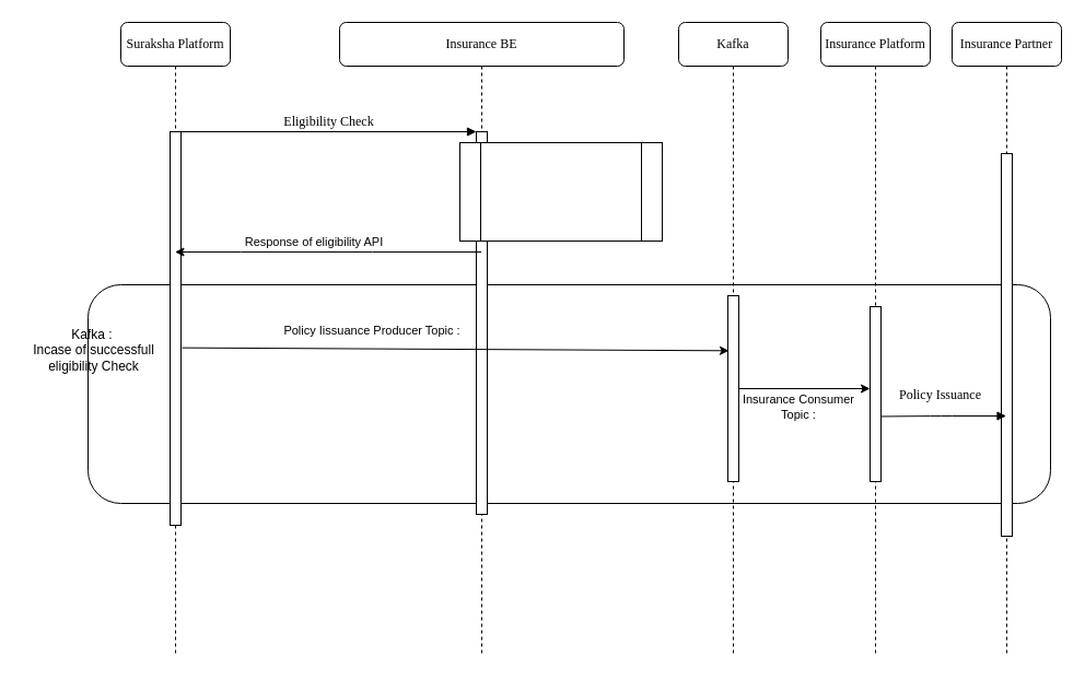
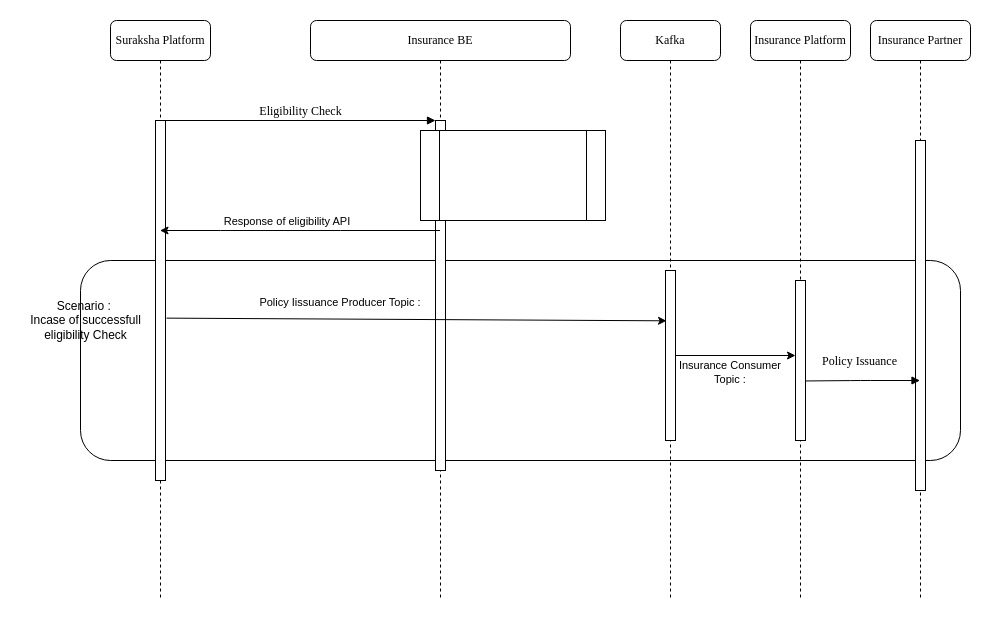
  <mxCell id="0" />
  <mxCell id="1" parent="0" />
  <mxCell id="2" value="" style="rounded=1;whiteSpace=wrap;html=1;" vertex="1" parent="1"><mxGeometry x="80" y="260" width="880" height="200" as="geometry" /></mxCell>
  <mxCell id="3" value="Insurance BE" style="shape=umlLifeline;perimeter=lifelinePerimeter;whiteSpace=wrap;html=1;container=1;collapsible=0;recursiveResize=0;outlineConnect=0;rounded=1;shadow=0;comic=0;labelBackgroundColor=none;strokeWidth=1;fontFamily=Verdana;fontSize=12;align=center;" parent="1" vertex="1"><mxGeometry x="310" y="20" width="260" height="580" as="geometry" /></mxCell>
  <mxCell id="4" value="" style="html=1;points=[];perimeter=orthogonalPerimeter;rounded=0;shadow=0;comic=0;labelBackgroundColor=none;strokeWidth=1;fontFamily=Verdana;fontSize=12;align=center;" parent="3" vertex="1"><mxGeometry x="125" y="100" width="10" height="350" as="geometry" /></mxCell>
  <mxCell id="5" value="" style="shape=process;whiteSpace=wrap;html=1;backgroundOutline=1;" vertex="1" parent="3"><mxGeometry x="110" y="110" width="185" height="90" as="geometry" /></mxCell>
  <mxCell id="6" value="Kafka" style="shape=umlLifeline;perimeter=lifelinePerimeter;whiteSpace=wrap;html=1;container=1;collapsible=0;recursiveResize=0;outlineConnect=0;rounded=1;shadow=0;comic=0;labelBackgroundColor=none;strokeWidth=1;fontFamily=Verdana;fontSize=12;align=center;" parent="1" vertex="1"><mxGeometry x="620" y="20" width="100" height="580" as="geometry" /></mxCell>
  <mxCell id="7" value="" style="html=1;points=[];perimeter=orthogonalPerimeter;rounded=0;shadow=0;comic=0;labelBackgroundColor=none;strokeWidth=1;fontFamily=Verdana;fontSize=12;align=center;" parent="6" vertex="1"><mxGeometry x="45" y="250" width="10" height="170" as="geometry" /></mxCell>
  <mxCell id="8" value="Insurance Partner" style="shape=umlLifeline;perimeter=lifelinePerimeter;whiteSpace=wrap;html=1;container=1;collapsible=0;recursiveResize=0;outlineConnect=0;rounded=1;shadow=0;comic=0;labelBackgroundColor=none;strokeWidth=1;fontFamily=Verdana;fontSize=12;align=center;" parent="1" vertex="1"><mxGeometry x="870" y="20" width="100" height="580" as="geometry" /></mxCell>
  <mxCell id="9" value="" style="html=1;points=[];perimeter=orthogonalPerimeter;rounded=0;shadow=0;comic=0;labelBackgroundColor=none;strokeWidth=1;fontFamily=Verdana;fontSize=12;align=center;" parent="8" vertex="1"><mxGeometry x="45" y="120" width="10" height="350" as="geometry" /></mxCell>
  <mxCell id="10" value="Suraksha Platform" style="shape=umlLifeline;perimeter=lifelinePerimeter;whiteSpace=wrap;html=1;container=1;collapsible=0;recursiveResize=0;outlineConnect=0;rounded=1;shadow=0;comic=0;labelBackgroundColor=none;strokeWidth=1;fontFamily=Verdana;fontSize=12;align=center;" parent="1" vertex="1"><mxGeometry x="110" y="20" width="100" height="580" as="geometry" /></mxCell>
  <mxCell id="11" value="" style="html=1;points=[];perimeter=orthogonalPerimeter;rounded=0;shadow=0;comic=0;labelBackgroundColor=none;strokeWidth=1;fontFamily=Verdana;fontSize=12;align=center;" parent="10" vertex="1"><mxGeometry x="45" y="100" width="10" height="360" as="geometry" /></mxCell>
  <mxCell id="12" value="Policy Issuance" style="html=1;verticalAlign=bottom;endArrow=block;labelBackgroundColor=none;fontFamily=Verdana;fontSize=12;exitX=0.9;exitY=0.628;exitDx=0;exitDy=0;exitPerimeter=0;" parent="1" source="22" target="8" edge="1"><mxGeometry x="-0.039" y="10" relative="1" as="geometry"><mxPoint x="520" y="360" as="sourcePoint" /><mxPoint x="590" y="399" as="targetPoint" /><Array as="points"><mxPoint x="860" y="380" /></Array><mxPoint as="offset" /></mxGeometry></mxCell>
  <mxCell id="13" value="Eligibility Check" style="html=1;verticalAlign=bottom;endArrow=block;entryX=0;entryY=0;labelBackgroundColor=none;fontFamily=Verdana;fontSize=12;edgeStyle=elbowEdgeStyle;elbow=vertical;" parent="1" source="11" target="4" edge="1"><mxGeometry relative="1" as="geometry"><mxPoint x="230" y="130" as="sourcePoint" /><mxPoint as="offset" /></mxGeometry></mxCell>
  <mxCell id="14" value="" style="endArrow=classic;html=1;rounded=0;" edge="1" parent="1" source="3" target="10"><mxGeometry width="50" height="50" relative="1" as="geometry"><mxPoint x="430" y="270" as="sourcePoint" /><mxPoint x="480" y="220" as="targetPoint" /><Array as="points"><mxPoint x="340" y="230" /><mxPoint x="220" y="230" /></Array></mxGeometry></mxCell>
  <mxCell id="15" value="Response of eligibility API&amp;nbsp;" style="edgeLabel;html=1;align=center;verticalAlign=middle;resizable=0;points=[];" vertex="1" connectable="0" parent="14"><mxGeometry x="0.321" y="3" relative="1" as="geometry"><mxPoint x="33" y="-13" as="offset" /></mxGeometry></mxCell>
- <mxCell id="16" value="Kafka :&amp;nbsp;&lt;br&gt;Incase of successfull &lt;br&gt;eligibility Check" style="text;html=1;align=center;verticalAlign=middle;resizable=0;points=[];autosize=1;strokeColor=none;fillColor=none;" vertex="1" parent="1"><mxGeometry x="20" y="290" width="130" height="60" as="geometry" /></mxCell>
+ <mxCell id="16" value="Scenario :&amp;nbsp;&lt;br&gt;Incase of successfull &lt;br&gt;eligibility Check" style="text;html=1;align=center;verticalAlign=middle;resizable=0;points=[];autosize=1;strokeColor=none;fillColor=none;" vertex="1" parent="1"><mxGeometry x="20" y="290" width="130" height="60" as="geometry" /></mxCell>
  <mxCell id="17" value="" style="endArrow=classic;html=1;rounded=0;exitX=1.1;exitY=0.549;exitDx=0;exitDy=0;exitPerimeter=0;entryX=0.1;entryY=0.296;entryDx=0;entryDy=0;entryPerimeter=0;" edge="1" parent="1" source="11" target="7"><mxGeometry width="50" height="50" relative="1" as="geometry"><mxPoint x="430" y="280" as="sourcePoint" /><mxPoint x="480" y="230" as="targetPoint" /></mxGeometry></mxCell>
  <mxCell id="18" value="Policy Iissuance Producer Topic :&amp;nbsp;" style="edgeLabel;html=1;align=center;verticalAlign=middle;resizable=0;points=[];" vertex="1" connectable="0" parent="17"><mxGeometry x="-0.3" y="4" relative="1" as="geometry"><mxPoint x="-1" y="-13" as="offset" /></mxGeometry></mxCell>
  <mxCell id="19" value="" style="endArrow=classic;html=1;rounded=0;" edge="1" parent="1" source="7" target="22"><mxGeometry width="50" height="50" relative="1" as="geometry"><mxPoint x="680" y="340" as="sourcePoint" /><mxPoint x="490" y="340" as="targetPoint" /></mxGeometry></mxCell>
  <mxCell id="20" value="Insurance Consumer&amp;nbsp;&lt;br&gt;Topic :&amp;nbsp;" style="edgeLabel;html=1;align=center;verticalAlign=middle;resizable=0;points=[];" vertex="1" connectable="0" parent="19"><mxGeometry x="0.1" y="-2" relative="1" as="geometry"><mxPoint x="-11" y="14" as="offset" /></mxGeometry></mxCell>
  <mxCell id="21" value="Insurance Platform" style="shape=umlLifeline;perimeter=lifelinePerimeter;whiteSpace=wrap;html=1;container=1;collapsible=0;recursiveResize=0;outlineConnect=0;rounded=1;shadow=0;comic=0;labelBackgroundColor=none;strokeWidth=1;fontFamily=Verdana;fontSize=12;align=center;" vertex="1" parent="1"><mxGeometry x="750" y="20" width="100" height="580" as="geometry" /></mxCell>
  <mxCell id="22" value="" style="html=1;points=[];perimeter=orthogonalPerimeter;rounded=0;shadow=0;comic=0;labelBackgroundColor=none;strokeWidth=1;fontFamily=Verdana;fontSize=12;align=center;" vertex="1" parent="21"><mxGeometry x="45" y="260" width="10" height="160" as="geometry" /></mxCell>
